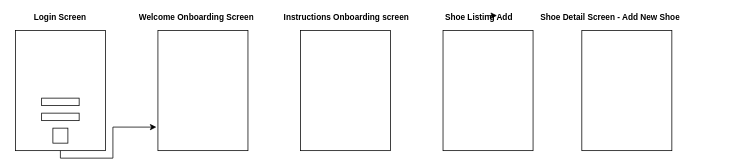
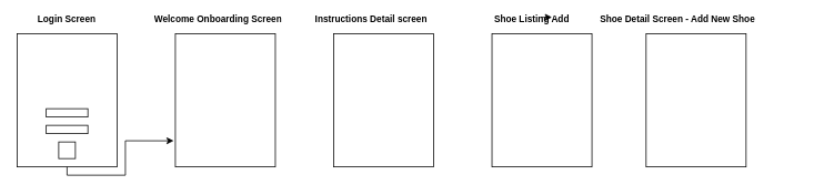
  <mxCell id="0" />
  <mxCell id="1" parent="0" />
  <mxCell id="2" style="edgeStyle=orthogonalEdgeStyle;rounded=0;orthogonalLoop=1;jettySize=auto;html=1;exitX=0.5;exitY=1;exitDx=0;exitDy=0;entryX=0.804;entryY=1.017;entryDx=0;entryDy=0;entryPerimeter=0;" edge="1" parent="1" source="15" target="3"><mxGeometry relative="1" as="geometry"><mxPoint x="330" y="430" as="targetPoint" /></mxGeometry></mxCell>
  <mxCell id="3" value="" style="rounded=0;whiteSpace=wrap;html=1;direction=south;" vertex="1" parent="1"><mxGeometry x="210" y="40" width="120" height="160" as="geometry" /></mxCell>
  <mxCell id="4" value="" style="rounded=0;whiteSpace=wrap;html=1;direction=south;" vertex="1" parent="1"><mxGeometry x="400" y="40" width="120" height="160" as="geometry" /></mxCell>
  <mxCell id="5" value="&lt;h1 style=&quot;font-size: 11px&quot;&gt;Welcome Onboarding Screen&lt;/h1&gt;" style="text;html=1;strokeColor=none;fillColor=none;spacing=5;spacingTop=-20;whiteSpace=wrap;overflow=hidden;rounded=0;fontSize=11;" vertex="1" parent="1"><mxGeometry x="180" y="20" width="180" height="10" as="geometry" /></mxCell>
  <mxCell id="6" value="&lt;h1 style=&quot;font-size: 11px;&quot;&gt;Login Screen&lt;/h1&gt;" style="text;html=1;strokeColor=none;fillColor=none;spacing=5;spacingTop=-20;whiteSpace=wrap;overflow=hidden;rounded=0;fontSize=11;" vertex="1" parent="1"><mxGeometry x="40" y="20" width="90" height="10" as="geometry" /></mxCell>
  <mxCell id="7" value="&lt;h1 style=&quot;font-size: 11px&quot;&gt;Shoe Detail Screen - Add New Shoe&lt;/h1&gt;" style="text;html=1;strokeColor=none;fillColor=none;spacing=5;spacingTop=-20;whiteSpace=wrap;overflow=hidden;rounded=0;fontSize=11;" vertex="1" parent="1"><mxGeometry x="715" y="20" width="240" height="10" as="geometry" /></mxCell>
- <mxCell id="8" value="&lt;h1 style=&quot;font-size: 11px&quot;&gt;Instructions Onboarding screen&lt;/h1&gt;" style="text;html=1;strokeColor=none;fillColor=none;spacing=5;spacingTop=-20;whiteSpace=wrap;overflow=hidden;rounded=0;fontSize=11;" vertex="1" parent="1"><mxGeometry x="372.5" y="20" width="175" height="10" as="geometry" /></mxCell>
+ <mxCell id="8" value="&lt;h1 style=&quot;font-size: 11px&quot;&gt;Instructions Detail screen&lt;/h1&gt;" style="text;html=1;strokeColor=none;fillColor=none;spacing=5;spacingTop=-20;whiteSpace=wrap;overflow=hidden;rounded=0;fontSize=11;" vertex="1" parent="1"><mxGeometry x="372.5" y="20" width="175" height="10" as="geometry" /></mxCell>
  <mxCell id="9" value="&lt;h1 style=&quot;font-size: 11px&quot;&gt;Shoe Listing Add&lt;/h1&gt;" style="text;html=1;strokeColor=none;fillColor=none;spacing=5;spacingTop=-20;whiteSpace=wrap;overflow=hidden;rounded=0;fontSize=11;" vertex="1" parent="1"><mxGeometry x="587.5" y="20" width="125" height="10" as="geometry" /></mxCell>
  <mxCell id="10" style="edgeStyle=orthogonalEdgeStyle;rounded=0;orthogonalLoop=1;jettySize=auto;html=1;exitX=0.5;exitY=0;exitDx=0;exitDy=0;entryX=0.596;entryY=-0.06;entryDx=0;entryDy=0;entryPerimeter=0;fontSize=11;" edge="1" parent="1" source="9" target="9"><mxGeometry relative="1" as="geometry" /></mxCell>
  <mxCell id="11" value="" style="group" vertex="1" connectable="0" parent="1"><mxGeometry x="20" y="40" width="120" height="160" as="geometry" /></mxCell>
  <mxCell id="12" value="" style="rounded=0;whiteSpace=wrap;html=1;direction=south;" vertex="1" parent="11"><mxGeometry width="120" height="160" as="geometry" /></mxCell>
  <mxCell id="13" value="" style="rounded=0;whiteSpace=wrap;html=1;shadow=0;" vertex="1" parent="11"><mxGeometry x="35" y="90" width="50" height="10" as="geometry" /></mxCell>
  <mxCell id="14" value="" style="rounded=0;whiteSpace=wrap;html=1;" vertex="1" parent="11"><mxGeometry x="35" y="110" width="50" height="10" as="geometry" /></mxCell>
  <mxCell id="15" value="" style="whiteSpace=wrap;html=1;aspect=fixed;" vertex="1" parent="11"><mxGeometry x="50" y="130" width="20" height="20" as="geometry" /></mxCell>
  <mxCell id="16" value="" style="rounded=0;whiteSpace=wrap;html=1;direction=south;" vertex="1" parent="1"><mxGeometry x="590" y="40" width="120" height="160" as="geometry" /></mxCell>
  <mxCell id="17" value="" style="rounded=0;whiteSpace=wrap;html=1;direction=south;" vertex="1" parent="1"><mxGeometry x="775" y="40" width="120" height="160" as="geometry" /></mxCell>
